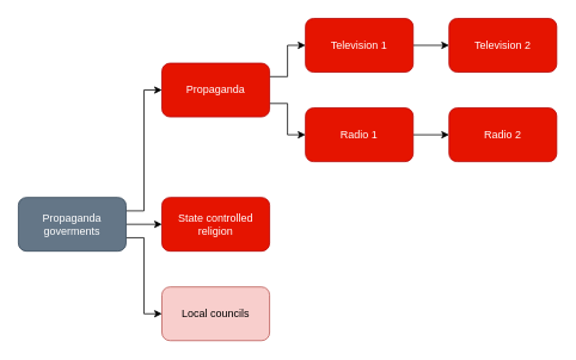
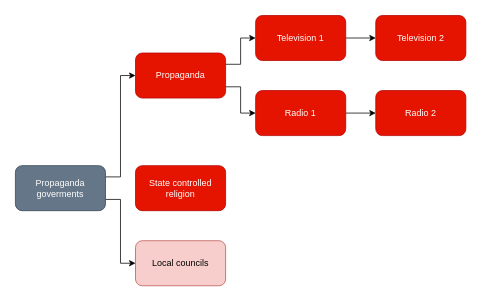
  <mxCell id="0" />
  <mxCell id="1" parent="0" />
  <mxCell id="2" style="edgeStyle=orthogonalEdgeStyle;rounded=0;orthogonalLoop=1;jettySize=auto;html=1;exitX=1;exitY=0.25;exitDx=0;exitDy=0;entryX=0;entryY=0.5;entryDx=0;entryDy=0;" parent="1" source="5" target="14" edge="1"><mxGeometry relative="1" as="geometry" /></mxCell>
- <mxCell id="3" style="edgeStyle=orthogonalEdgeStyle;rounded=0;orthogonalLoop=1;jettySize=auto;html=1;exitX=1;exitY=0.5;exitDx=0;exitDy=0;entryX=0;entryY=0.5;entryDx=0;entryDy=0;" parent="1" source="5" target="15" edge="1"><mxGeometry relative="1" as="geometry" /></mxCell>
  <mxCell id="4" style="edgeStyle=orthogonalEdgeStyle;rounded=0;orthogonalLoop=1;jettySize=auto;html=1;exitX=1;exitY=0.75;exitDx=0;exitDy=0;entryX=0;entryY=0.5;entryDx=0;entryDy=0;" parent="1" source="5" target="16" edge="1"><mxGeometry relative="1" as="geometry" /></mxCell>
  <mxCell id="5" value="Propaganda goverments" style="rounded=1;whiteSpace=wrap;html=1;fillColor=#647687;strokeColor=#314354;fontColor=#ffffff;" parent="1" vertex="1"><mxGeometry x="20" y="220" width="120" height="60" as="geometry" /></mxCell>
  <mxCell id="6" style="edgeStyle=orthogonalEdgeStyle;rounded=0;orthogonalLoop=1;jettySize=auto;html=1;exitX=1;exitY=0.5;exitDx=0;exitDy=0;entryX=0;entryY=0.5;entryDx=0;entryDy=0;" parent="1" source="7" target="8" edge="1"><mxGeometry relative="1" as="geometry" /></mxCell>
  <mxCell id="7" value="Radio 1" style="rounded=1;whiteSpace=wrap;html=1;fillColor=#e51400;strokeColor=#B20000;fontColor=#ffffff;" parent="1" vertex="1"><mxGeometry x="340" y="120" width="120" height="60" as="geometry" /></mxCell>
  <mxCell id="8" value="Radio 2" style="rounded=1;whiteSpace=wrap;html=1;fillColor=#e51400;strokeColor=#B20000;fontColor=#ffffff;" parent="1" vertex="1"><mxGeometry x="500" y="120" width="120" height="60" as="geometry" /></mxCell>
  <mxCell id="9" style="edgeStyle=orthogonalEdgeStyle;rounded=0;orthogonalLoop=1;jettySize=auto;html=1;exitX=1;exitY=0.5;exitDx=0;exitDy=0;entryX=0;entryY=0.5;entryDx=0;entryDy=0;" parent="1" source="10" target="11" edge="1"><mxGeometry relative="1" as="geometry" /></mxCell>
  <mxCell id="10" value="Television 1" style="rounded=1;whiteSpace=wrap;html=1;fillColor=#e51400;strokeColor=#B20000;fontColor=#ffffff;" parent="1" vertex="1"><mxGeometry x="340" y="20" width="120" height="60" as="geometry" /></mxCell>
  <mxCell id="11" value="Television 2" style="rounded=1;whiteSpace=wrap;html=1;fillColor=#e51400;strokeColor=#B20000;fontColor=#ffffff;" parent="1" vertex="1"><mxGeometry x="500" y="20" width="120" height="60" as="geometry" /></mxCell>
  <mxCell id="12" style="edgeStyle=orthogonalEdgeStyle;rounded=0;orthogonalLoop=1;jettySize=auto;html=1;exitX=1;exitY=0.75;exitDx=0;exitDy=0;entryX=0;entryY=0.5;entryDx=0;entryDy=0;" parent="1" source="14" target="7" edge="1"><mxGeometry relative="1" as="geometry" /></mxCell>
  <mxCell id="13" style="edgeStyle=orthogonalEdgeStyle;rounded=0;orthogonalLoop=1;jettySize=auto;html=1;exitX=1;exitY=0.25;exitDx=0;exitDy=0;entryX=0;entryY=0.5;entryDx=0;entryDy=0;" parent="1" source="14" target="10" edge="1"><mxGeometry relative="1" as="geometry" /></mxCell>
  <mxCell id="14" value="Propaganda" style="rounded=1;whiteSpace=wrap;html=1;fillColor=#e51400;strokeColor=#B20000;fontColor=#ffffff;" parent="1" vertex="1"><mxGeometry x="180" y="70" width="120" height="60" as="geometry" /></mxCell>
  <mxCell id="15" value="State controlled religion" style="rounded=1;whiteSpace=wrap;html=1;fillColor=#e51400;strokeColor=#B20000;fontColor=#ffffff;" parent="1" vertex="1"><mxGeometry x="180" y="220" width="120" height="60" as="geometry" /></mxCell>
  <mxCell id="16" value="Local councils" style="rounded=1;whiteSpace=wrap;html=1;fillColor=#f8cecc;strokeColor=#b85450;" parent="1" vertex="1"><mxGeometry x="180" y="320" width="120" height="60" as="geometry" /></mxCell>
